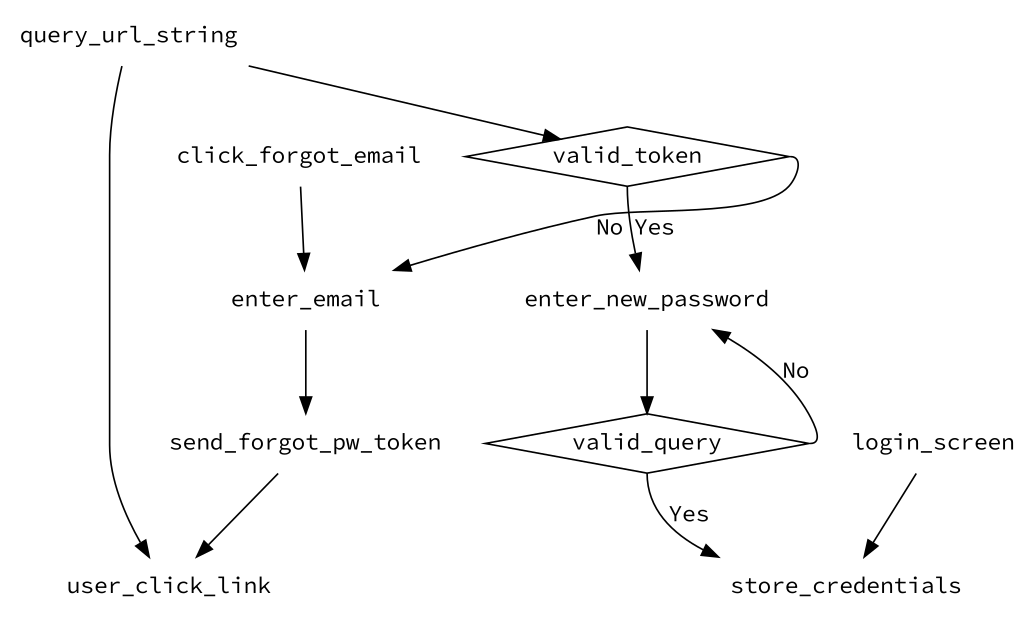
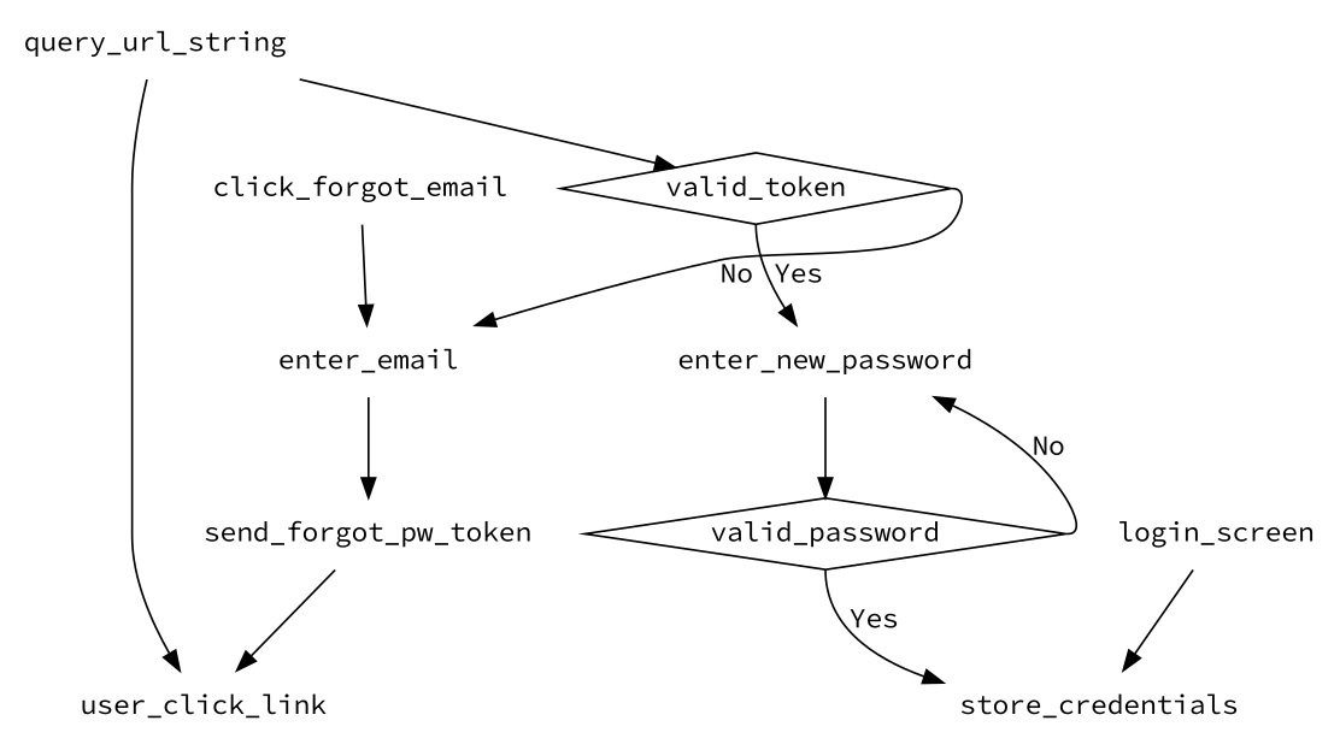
  digraph {
    fontname="Source Code Pro"
    rankdir=TB
    node [fontname="Source Code Pro" shape=none]
    edge [fontname="Source Code Pro"]
    click_forgot_email
    enter_email
    send_forgot_pw_token
    user_click_link
    query_url_string
    valid_token [shape=diamond]
    enter_new_password
-   valid_password [shape=diamond label=valid_query]
+   valid_password [shape=diamond]
    store_credentials
    login_screen
    click_forgot_email -> enter_email
    enter_email -> send_forgot_pw_token
    send_forgot_pw_token -> user_click_link
    query_url_string -> user_click_link
    query_url_string -> valid_token
    valid_token -> enter_email [label=No tailport=e]
    valid_token -> enter_new_password [label=Yes tailport=s]
    enter_new_password -> valid_password
    valid_password -> enter_new_password [label=No tailport=e]
    valid_password -> store_credentials [label=Yes tailport=s]
    login_screen -> store_credentials
  }
